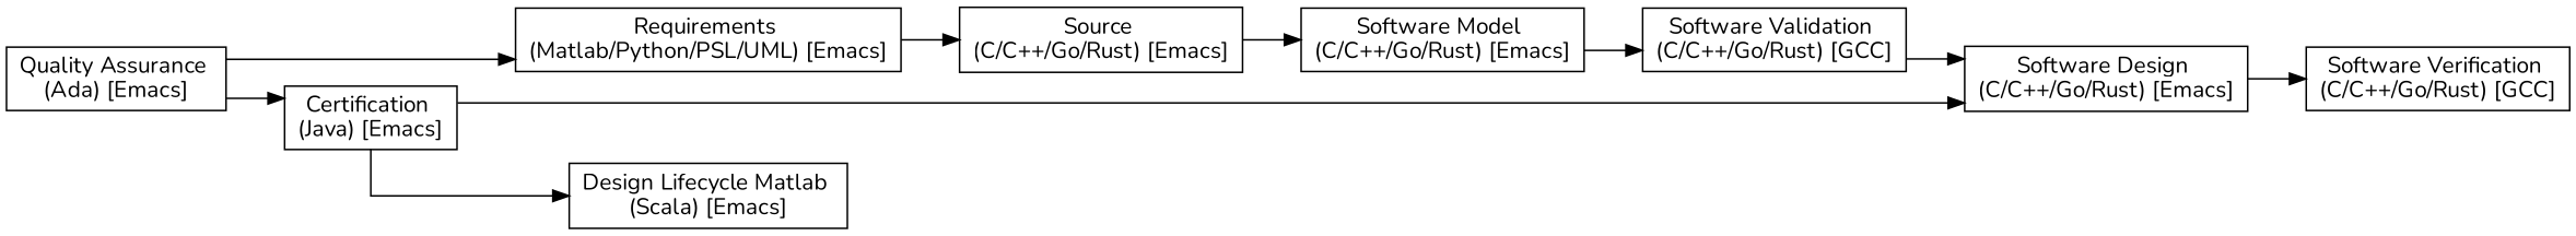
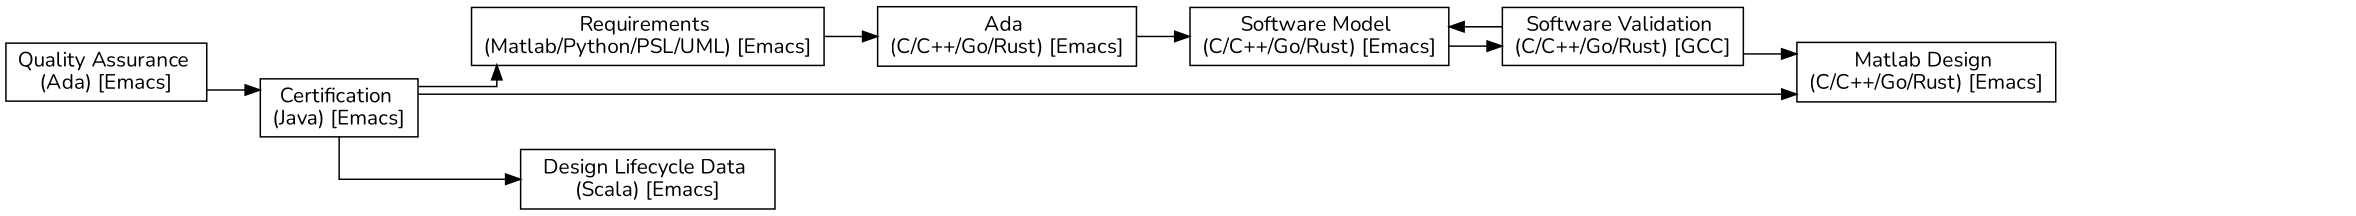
  digraph {
    fontname=Nunito
    rankdir=LR
    splines=ortho
    node [fontname=Nunito shape=record]
    edge [fontname=Nunito]
    n1 [label="Requirements \n(Matlab/Python/PSL/UML) [Emacs]"]
-   n2 [label="Source \n(C/C++/Go/Rust) [Emacs]"]
+   n2 [label="Ada \n(C/C++/Go/Rust) [Emacs]"]
    n3 [label="Software Model \n(C/C++/Go/Rust) [Emacs]"]
    n4 [label="Software Validation \n(C/C++/Go/Rust) [GCC]"]
-   n5 [label="Software Design \n(C/C++/Go/Rust) [Emacs]"]
-   n6 [label="Software Verification \n(C/C++/Go/Rust) [GCC]"]
+   n5 [label="Matlab Design \n(C/C++/Go/Rust) [Emacs]"]
    n7 [label="Quality Assurance \n(Ada) [Emacs]"]
    n8 [label="Certification \n(Java) [Emacs]"]
-   n9 [label="Design Lifecycle Matlab \n(Scala) [Emacs]"]
+   n9 [label="Design Lifecycle Data \n(Scala) [Emacs]"]
    n1 -> n2
    n2 -> n3
    n3 -> n4
+   n4 -> n3
    n4 -> n5
-   n5 -> n6
-   n7 -> n1
+   n8 -> n1
    n7 -> n8
    n8 -> n5
    n8 -> n9
  }
